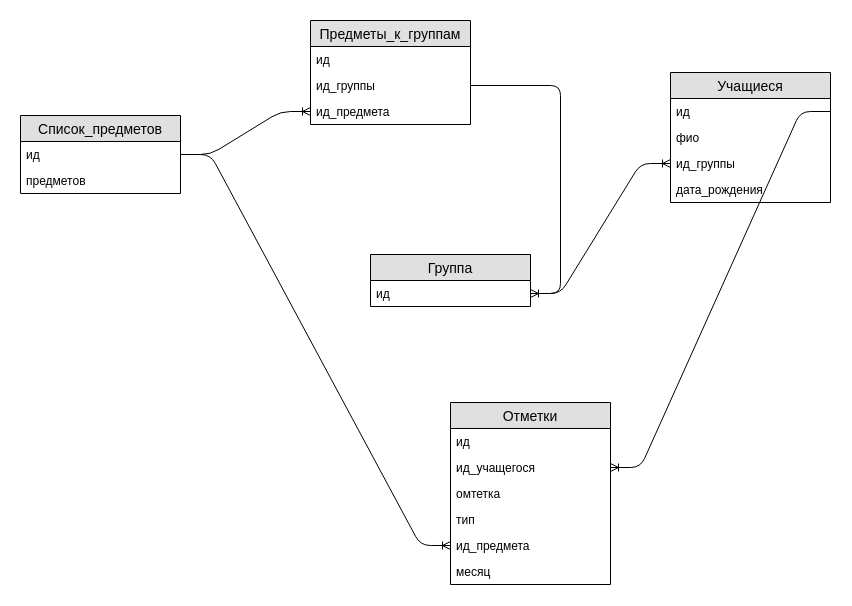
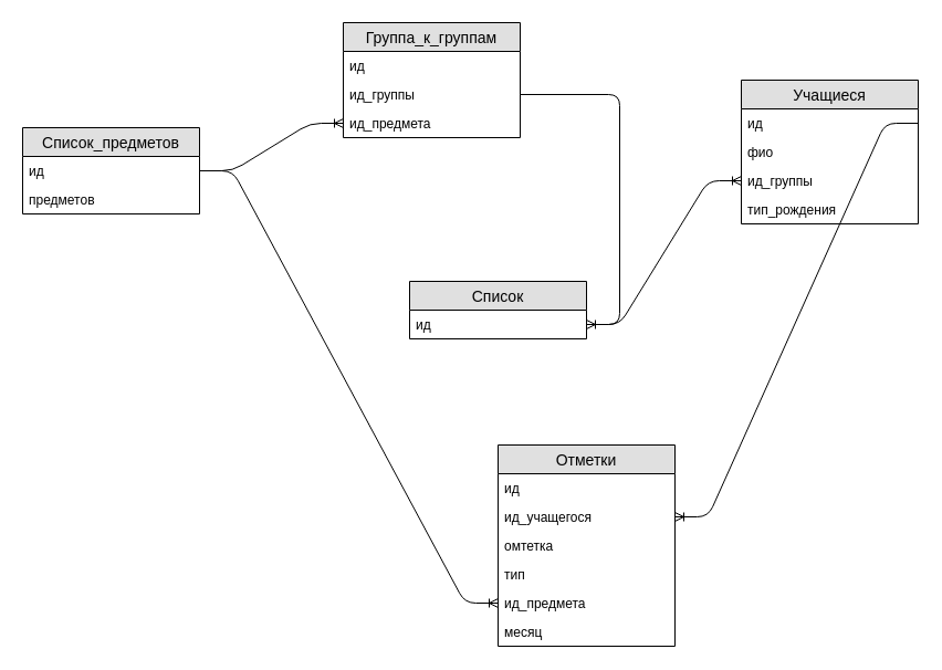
  <mxCell id="0" />
  <mxCell id="1" parent="0" />
  <mxCell id="2" value="Список_предметов" style="swimlane;fontStyle=0;childLayout=stackLayout;horizontal=1;startSize=26;fillColor=#e0e0e0;horizontalStack=0;resizeParent=1;resizeParentMax=0;resizeLast=0;collapsible=1;marginBottom=0;swimlaneFillColor=#ffffff;align=center;fontSize=14;" parent="1" vertex="1"><mxGeometry x="20" y="115" width="160" height="78" as="geometry" /></mxCell>
  <mxCell id="3" value="ид" style="text;strokeColor=none;fillColor=none;spacingLeft=4;spacingRight=4;overflow=hidden;rotatable=0;points=[[0,0.5],[1,0.5]];portConstraint=eastwest;fontSize=12;" parent="2" vertex="1"><mxGeometry y="26" width="160" height="26" as="geometry" /></mxCell>
  <mxCell id="4" value="предметов" style="text;strokeColor=none;fillColor=none;spacingLeft=4;spacingRight=4;overflow=hidden;rotatable=0;points=[[0,0.5],[1,0.5]];portConstraint=eastwest;fontSize=12;" parent="2" vertex="1"><mxGeometry y="52" width="160" height="26" as="geometry" /></mxCell>
- <mxCell id="5" value="Предметы_к_группам" style="swimlane;fontStyle=0;childLayout=stackLayout;horizontal=1;startSize=26;fillColor=#e0e0e0;horizontalStack=0;resizeParent=1;resizeParentMax=0;resizeLast=0;collapsible=1;marginBottom=0;swimlaneFillColor=#ffffff;align=center;fontSize=14;" parent="1" vertex="1"><mxGeometry x="310" y="20" width="160" height="104" as="geometry" /></mxCell>
+ <mxCell id="5" value="Группа_к_группам" style="swimlane;fontStyle=0;childLayout=stackLayout;horizontal=1;startSize=26;fillColor=#e0e0e0;horizontalStack=0;resizeParent=1;resizeParentMax=0;resizeLast=0;collapsible=1;marginBottom=0;swimlaneFillColor=#ffffff;align=center;fontSize=14;" parent="1" vertex="1"><mxGeometry x="310" y="20" width="160" height="104" as="geometry" /></mxCell>
  <mxCell id="6" value="ид" style="text;strokeColor=none;fillColor=none;spacingLeft=4;spacingRight=4;overflow=hidden;rotatable=0;points=[[0,0.5],[1,0.5]];portConstraint=eastwest;fontSize=12;" parent="5" vertex="1"><mxGeometry y="26" width="160" height="26" as="geometry" /></mxCell>
  <mxCell id="7" value="ид_группы" style="text;strokeColor=none;fillColor=none;spacingLeft=4;spacingRight=4;overflow=hidden;rotatable=0;points=[[0,0.5],[1,0.5]];portConstraint=eastwest;fontSize=12;" parent="5" vertex="1"><mxGeometry y="52" width="160" height="26" as="geometry" /></mxCell>
  <mxCell id="8" value="ид_предмета" style="text;strokeColor=none;fillColor=none;spacingLeft=4;spacingRight=4;overflow=hidden;rotatable=0;points=[[0,0.5],[1,0.5]];portConstraint=eastwest;fontSize=12;" parent="5" vertex="1"><mxGeometry y="78" width="160" height="26" as="geometry" /></mxCell>
- <mxCell id="9" value="Группа" style="swimlane;fontStyle=0;childLayout=stackLayout;horizontal=1;startSize=26;fillColor=#e0e0e0;horizontalStack=0;resizeParent=1;resizeParentMax=0;resizeLast=0;collapsible=1;marginBottom=0;swimlaneFillColor=#ffffff;align=center;fontSize=14;" parent="1" vertex="1"><mxGeometry x="370" y="254" width="160" height="52" as="geometry" /></mxCell>
+ <mxCell id="9" value="Список" style="swimlane;fontStyle=0;childLayout=stackLayout;horizontal=1;startSize=26;fillColor=#e0e0e0;horizontalStack=0;resizeParent=1;resizeParentMax=0;resizeLast=0;collapsible=1;marginBottom=0;swimlaneFillColor=#ffffff;align=center;fontSize=14;" parent="1" vertex="1"><mxGeometry x="370" y="254" width="160" height="52" as="geometry" /></mxCell>
  <mxCell id="10" value="ид" style="text;strokeColor=none;fillColor=none;spacingLeft=4;spacingRight=4;overflow=hidden;rotatable=0;points=[[0,0.5],[1,0.5]];portConstraint=eastwest;fontSize=12;" parent="9" vertex="1"><mxGeometry y="26" width="160" height="26" as="geometry" /></mxCell>
  <mxCell id="11" value="Учащиеся" style="swimlane;fontStyle=0;childLayout=stackLayout;horizontal=1;startSize=26;fillColor=#e0e0e0;horizontalStack=0;resizeParent=1;resizeParentMax=0;resizeLast=0;collapsible=1;marginBottom=0;swimlaneFillColor=#ffffff;align=center;fontSize=14;" parent="1" vertex="1"><mxGeometry x="670" y="72" width="160" height="130" as="geometry" /></mxCell>
  <mxCell id="12" value="ид" style="text;strokeColor=none;fillColor=none;spacingLeft=4;spacingRight=4;overflow=hidden;rotatable=0;points=[[0,0.5],[1,0.5]];portConstraint=eastwest;fontSize=12;" parent="11" vertex="1"><mxGeometry y="26" width="160" height="26" as="geometry" /></mxCell>
  <mxCell id="13" value="фио" style="text;strokeColor=none;fillColor=none;spacingLeft=4;spacingRight=4;overflow=hidden;rotatable=0;points=[[0,0.5],[1,0.5]];portConstraint=eastwest;fontSize=12;" parent="11" vertex="1"><mxGeometry y="52" width="160" height="26" as="geometry" /></mxCell>
  <mxCell id="14" value="ид_группы" style="text;strokeColor=none;fillColor=none;spacingLeft=4;spacingRight=4;overflow=hidden;rotatable=0;points=[[0,0.5],[1,0.5]];portConstraint=eastwest;fontSize=12;" parent="11" vertex="1"><mxGeometry y="78" width="160" height="26" as="geometry" /></mxCell>
- <mxCell id="15" value="дата_рождения" style="text;strokeColor=none;fillColor=none;spacingLeft=4;spacingRight=4;overflow=hidden;rotatable=0;points=[[0,0.5],[1,0.5]];portConstraint=eastwest;fontSize=12;" parent="11" vertex="1"><mxGeometry y="104" width="160" height="26" as="geometry" /></mxCell>
+ <mxCell id="15" value="тип_рождения" style="text;strokeColor=none;fillColor=none;spacingLeft=4;spacingRight=4;overflow=hidden;rotatable=0;points=[[0,0.5],[1,0.5]];portConstraint=eastwest;fontSize=12;" parent="11" vertex="1"><mxGeometry y="104" width="160" height="26" as="geometry" /></mxCell>
  <mxCell id="16" value="Отметки" style="swimlane;fontStyle=0;childLayout=stackLayout;horizontal=1;startSize=26;fillColor=#e0e0e0;horizontalStack=0;resizeParent=1;resizeParentMax=0;resizeLast=0;collapsible=1;marginBottom=0;swimlaneFillColor=#ffffff;align=center;fontSize=14;" parent="1" vertex="1"><mxGeometry x="450" y="402" width="160" height="182" as="geometry" /></mxCell>
  <mxCell id="17" value="ид" style="text;strokeColor=none;fillColor=none;spacingLeft=4;spacingRight=4;overflow=hidden;rotatable=0;points=[[0,0.5],[1,0.5]];portConstraint=eastwest;fontSize=12;" parent="16" vertex="1"><mxGeometry y="26" width="160" height="26" as="geometry" /></mxCell>
  <mxCell id="18" value="ид_учащегося" style="text;strokeColor=none;fillColor=none;spacingLeft=4;spacingRight=4;overflow=hidden;rotatable=0;points=[[0,0.5],[1,0.5]];portConstraint=eastwest;fontSize=12;" parent="16" vertex="1"><mxGeometry y="52" width="160" height="26" as="geometry" /></mxCell>
  <mxCell id="19" value="омтетка" style="text;strokeColor=none;fillColor=none;spacingLeft=4;spacingRight=4;overflow=hidden;rotatable=0;points=[[0,0.5],[1,0.5]];portConstraint=eastwest;fontSize=12;" parent="16" vertex="1"><mxGeometry y="78" width="160" height="26" as="geometry" /></mxCell>
  <mxCell id="20" value="тип" style="text;strokeColor=none;fillColor=none;spacingLeft=4;spacingRight=4;overflow=hidden;rotatable=0;points=[[0,0.5],[1,0.5]];portConstraint=eastwest;fontSize=12;" parent="16" vertex="1"><mxGeometry y="104" width="160" height="26" as="geometry" /></mxCell>
  <mxCell id="21" value="ид_предмета" style="text;strokeColor=none;fillColor=none;spacingLeft=4;spacingRight=4;overflow=hidden;rotatable=0;points=[[0,0.5],[1,0.5]];portConstraint=eastwest;fontSize=12;" parent="16" vertex="1"><mxGeometry y="130" width="160" height="26" as="geometry" /></mxCell>
  <mxCell id="22" value="месяц" style="text;strokeColor=none;fillColor=none;spacingLeft=4;spacingRight=4;overflow=hidden;rotatable=0;points=[[0,0.5],[1,0.5]];portConstraint=eastwest;fontSize=12;" parent="16" vertex="1"><mxGeometry y="156" width="160" height="26" as="geometry" /></mxCell>
  <mxCell id="23" value="" style="edgeStyle=entityRelationEdgeStyle;fontSize=12;html=1;endArrow=ERoneToMany;exitX=1;exitY=0.5;exitDx=0;exitDy=0;entryX=0;entryY=0.5;entryDx=0;entryDy=0;" parent="1" source="10" target="14" edge="1"><mxGeometry width="100" height="100" relative="1" as="geometry"><mxPoint x="440" y="252" as="sourcePoint" /><mxPoint x="540" y="100" as="targetPoint" /></mxGeometry></mxCell>
  <mxCell id="24" value="" style="edgeStyle=entityRelationEdgeStyle;fontSize=12;html=1;endArrow=ERoneToMany;entryX=0;entryY=0.5;entryDx=0;entryDy=0;" parent="1" source="3" target="21" edge="1"><mxGeometry width="100" height="100" relative="1" as="geometry"><mxPoint x="210" y="135" as="sourcePoint" /><mxPoint x="230" y="495" as="targetPoint" /></mxGeometry></mxCell>
  <mxCell id="25" value="" style="edgeStyle=entityRelationEdgeStyle;fontSize=12;html=1;endArrow=ERoneToMany;exitX=1;exitY=0.5;exitDx=0;exitDy=0;" parent="1" source="12" target="18" edge="1"><mxGeometry width="100" height="100" relative="1" as="geometry"><mxPoint x="860" y="145" as="sourcePoint" /><mxPoint x="340" y="625.5" as="targetPoint" /></mxGeometry></mxCell>
  <mxCell id="26" value="" style="edgeStyle=entityRelationEdgeStyle;fontSize=12;html=1;endArrow=ERoneToMany;" parent="1" source="7" target="10" edge="1"><mxGeometry width="100" height="100" relative="1" as="geometry"><mxPoint x="430" y="225" as="sourcePoint" /><mxPoint x="620" y="111" as="targetPoint" /></mxGeometry></mxCell>
  <mxCell id="27" value="" style="edgeStyle=entityRelationEdgeStyle;fontSize=12;html=1;endArrow=ERoneToMany;" parent="1" source="3" target="8" edge="1"><mxGeometry width="100" height="100" relative="1" as="geometry"><mxPoint x="45" y="271.5" as="sourcePoint" /><mxPoint x="240" y="105" as="targetPoint" /></mxGeometry></mxCell>
